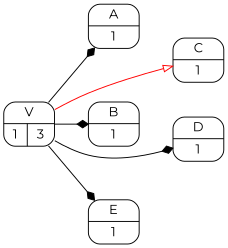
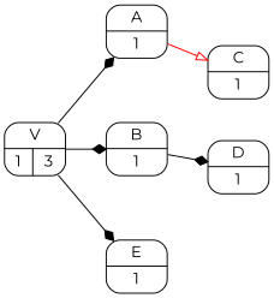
  digraph {
    fontname=Montserrat
    rankdir=LR
    node [fontname=Montserrat shape=Mrecord]
    edge [arrowhead=diamond color=black fontname=Montserrat]
    n1 [label="V | { 1 | 3 }"]
    n2 [label="A | 1"]
    n3 [label="B | 1"]
    n4 [label="C | 1"]
    n5 [label="D | 1"]
    n6 [label="E | 1"]
    n1 -> n2
    n1 -> n3
-   n1 -> n4 [arrowhead=onormal color=red]
-   n1 -> n5
+   n2 -> n4 [arrowhead=onormal color=red]
+   n3 -> n5
    n1 -> n6
  }
